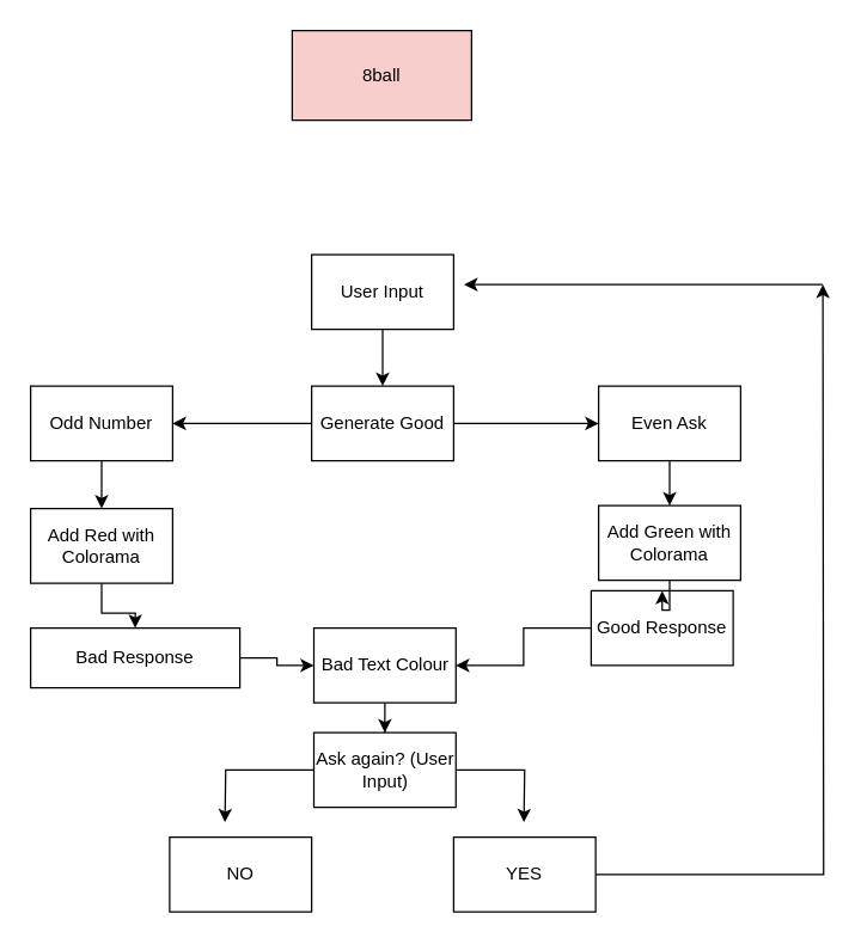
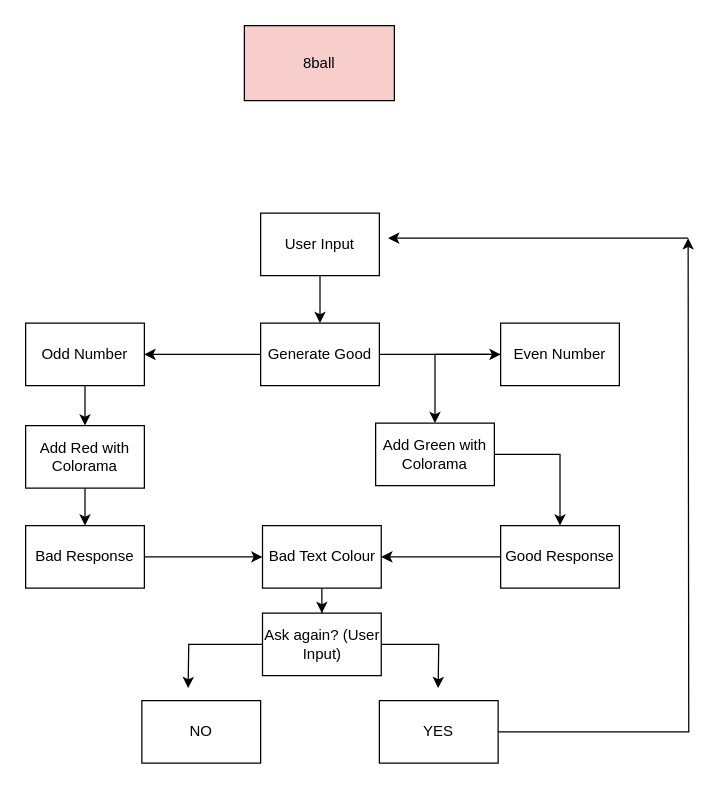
  <mxCell id="0" />
  <mxCell id="1" parent="0" />
  <mxCell id="2" value="8ball" style="rounded=0;whiteSpace=wrap;html=1;fillColor=#f8cecc;" parent="1" vertex="1"><mxGeometry x="195" y="20" width="120" height="60" as="geometry" /></mxCell>
  <mxCell id="3" style="edgeStyle=orthogonalEdgeStyle;rounded=0;orthogonalLoop=1;jettySize=auto;html=1;exitX=0.5;exitY=1;exitDx=0;exitDy=0;entryX=0.5;entryY=0;entryDx=0;entryDy=0;" parent="1" source="4" target="13" edge="1"><mxGeometry relative="1" as="geometry" /></mxCell>
  <mxCell id="4" value="User Input" style="rounded=0;whiteSpace=wrap;html=1;" parent="1" vertex="1"><mxGeometry x="208" y="170" width="95" height="50" as="geometry" /></mxCell>
  <mxCell id="5" value="" style="edgeStyle=orthogonalEdgeStyle;rounded=0;orthogonalLoop=1;jettySize=auto;html=1;" edge="1" parent="1" source="6" target="21"><mxGeometry relative="1" as="geometry" /></mxCell>
- <mxCell id="6" value="Good Response" style="rounded=0;whiteSpace=wrap;html=1;" parent="1" vertex="1"><mxGeometry x="395" y="395" width="95" height="50" as="geometry" /></mxCell>
+ <mxCell id="6" value="Good Response" style="rounded=0;whiteSpace=wrap;html=1;" parent="1" vertex="1"><mxGeometry x="400" y="420" width="95" height="50" as="geometry" /></mxCell>
  <mxCell id="7" value="" style="edgeStyle=orthogonalEdgeStyle;rounded=0;orthogonalLoop=1;jettySize=auto;html=1;" edge="1" parent="1" source="8" target="21"><mxGeometry relative="1" as="geometry" /></mxCell>
- <mxCell id="8" value="Bad Response" style="rounded=0;whiteSpace=wrap;html=1;" parent="1" vertex="1"><mxGeometry x="20" y="420" width="140" height="40" as="geometry" /></mxCell>
+ <mxCell id="8" value="Bad Response" style="rounded=0;whiteSpace=wrap;html=1;" parent="1" vertex="1"><mxGeometry x="20" y="420" width="95" height="50" as="geometry" /></mxCell>
  <mxCell id="9" value="" style="edgeStyle=orthogonalEdgeStyle;rounded=0;orthogonalLoop=1;jettySize=auto;html=1;" parent="1" source="10" target="19" edge="1"><mxGeometry relative="1" as="geometry" /></mxCell>
- <mxCell id="10" value="Even Ask" style="rounded=0;whiteSpace=wrap;html=1;" parent="1" vertex="1"><mxGeometry x="400" y="258" width="95" height="50" as="geometry" /></mxCell>
+ <mxCell id="10" value="Even Number" style="rounded=0;whiteSpace=wrap;html=1;" parent="1" vertex="1"><mxGeometry x="400" y="258" width="95" height="50" as="geometry" /></mxCell>
  <mxCell id="11" value="" style="edgeStyle=orthogonalEdgeStyle;rounded=0;orthogonalLoop=1;jettySize=auto;html=1;" edge="1" parent="1" source="13" target="15"><mxGeometry relative="1" as="geometry" /></mxCell>
  <mxCell id="12" value="" style="edgeStyle=orthogonalEdgeStyle;rounded=0;orthogonalLoop=1;jettySize=auto;html=1;" edge="1" parent="1" source="13" target="10"><mxGeometry relative="1" as="geometry" /></mxCell>
  <mxCell id="13" value="Generate Good" style="rounded=0;whiteSpace=wrap;html=1;" parent="1" vertex="1"><mxGeometry x="208" y="258" width="95" height="50" as="geometry" /></mxCell>
  <mxCell id="14" value="" style="edgeStyle=orthogonalEdgeStyle;rounded=0;orthogonalLoop=1;jettySize=auto;html=1;" parent="1" source="15" target="17" edge="1"><mxGeometry relative="1" as="geometry" /></mxCell>
  <mxCell id="15" value="Odd Number" style="rounded=0;whiteSpace=wrap;html=1;" parent="1" vertex="1"><mxGeometry x="20" y="258" width="95" height="50" as="geometry" /></mxCell>
  <mxCell id="16" value="" style="edgeStyle=orthogonalEdgeStyle;rounded=0;orthogonalLoop=1;jettySize=auto;html=1;" parent="1" source="17" target="8" edge="1"><mxGeometry relative="1" as="geometry" /></mxCell>
  <mxCell id="17" value="Add Red with Colorama" style="rounded=0;whiteSpace=wrap;html=1;" parent="1" vertex="1"><mxGeometry x="20" y="340" width="95" height="50" as="geometry" /></mxCell>
  <mxCell id="18" value="" style="edgeStyle=orthogonalEdgeStyle;rounded=0;orthogonalLoop=1;jettySize=auto;html=1;" parent="1" source="19" target="6" edge="1"><mxGeometry relative="1" as="geometry" /></mxCell>
- <mxCell id="19" value="Add Green with Colorama" style="rounded=0;whiteSpace=wrap;html=1;" parent="1" vertex="1"><mxGeometry x="400" y="338" width="95" height="50" as="geometry" /></mxCell>
+ <mxCell id="19" value="Add Green with Colorama" style="rounded=0;whiteSpace=wrap;html=1;" parent="1" vertex="1"><mxGeometry x="300" y="338" width="95" height="50" as="geometry" /></mxCell>
  <mxCell id="20" value="" style="edgeStyle=orthogonalEdgeStyle;rounded=0;orthogonalLoop=1;jettySize=auto;html=1;" edge="1" parent="1" source="21" target="23"><mxGeometry relative="1" as="geometry" /></mxCell>
  <mxCell id="21" value="Bad Text Colour" style="rounded=0;whiteSpace=wrap;html=1;" vertex="1" parent="1"><mxGeometry x="209.5" y="420" width="95" height="50" as="geometry" /></mxCell>
  <mxCell id="22" value="" style="edgeStyle=orthogonalEdgeStyle;rounded=0;orthogonalLoop=1;jettySize=auto;html=1;" edge="1" parent="1" source="23"><mxGeometry relative="1" as="geometry"><mxPoint x="150" y="550" as="targetPoint" /></mxGeometry></mxCell>
  <mxCell id="23" value="Ask again? (User Input)" style="rounded=0;whiteSpace=wrap;html=1;" vertex="1" parent="1"><mxGeometry x="209.5" y="490" width="95" height="50" as="geometry" /></mxCell>
  <mxCell id="24" value="NO" style="rounded=0;whiteSpace=wrap;html=1;" vertex="1" parent="1"><mxGeometry x="113" y="560" width="95" height="50" as="geometry" /></mxCell>
  <mxCell id="25" value="" style="edgeStyle=orthogonalEdgeStyle;rounded=0;orthogonalLoop=1;jettySize=auto;html=1;" edge="1" parent="1" source="26"><mxGeometry relative="1" as="geometry"><mxPoint x="550" y="190" as="targetPoint" /></mxGeometry></mxCell>
  <mxCell id="26" value="YES" style="rounded=0;whiteSpace=wrap;html=1;" vertex="1" parent="1"><mxGeometry x="303" y="560" width="95" height="50" as="geometry" /></mxCell>
  <mxCell id="27" value="" style="edgeStyle=orthogonalEdgeStyle;rounded=0;orthogonalLoop=1;jettySize=auto;html=1;" edge="1" parent="1" source="23"><mxGeometry relative="1" as="geometry"><mxPoint x="305" y="515" as="sourcePoint" /><mxPoint x="350" y="550" as="targetPoint" /></mxGeometry></mxCell>
  <mxCell id="28" value="" style="endArrow=classic;html=1;rounded=0;" edge="1" parent="1"><mxGeometry width="50" height="50" relative="1" as="geometry"><mxPoint x="550" y="190" as="sourcePoint" /><mxPoint x="310" y="190" as="targetPoint" /></mxGeometry></mxCell>
